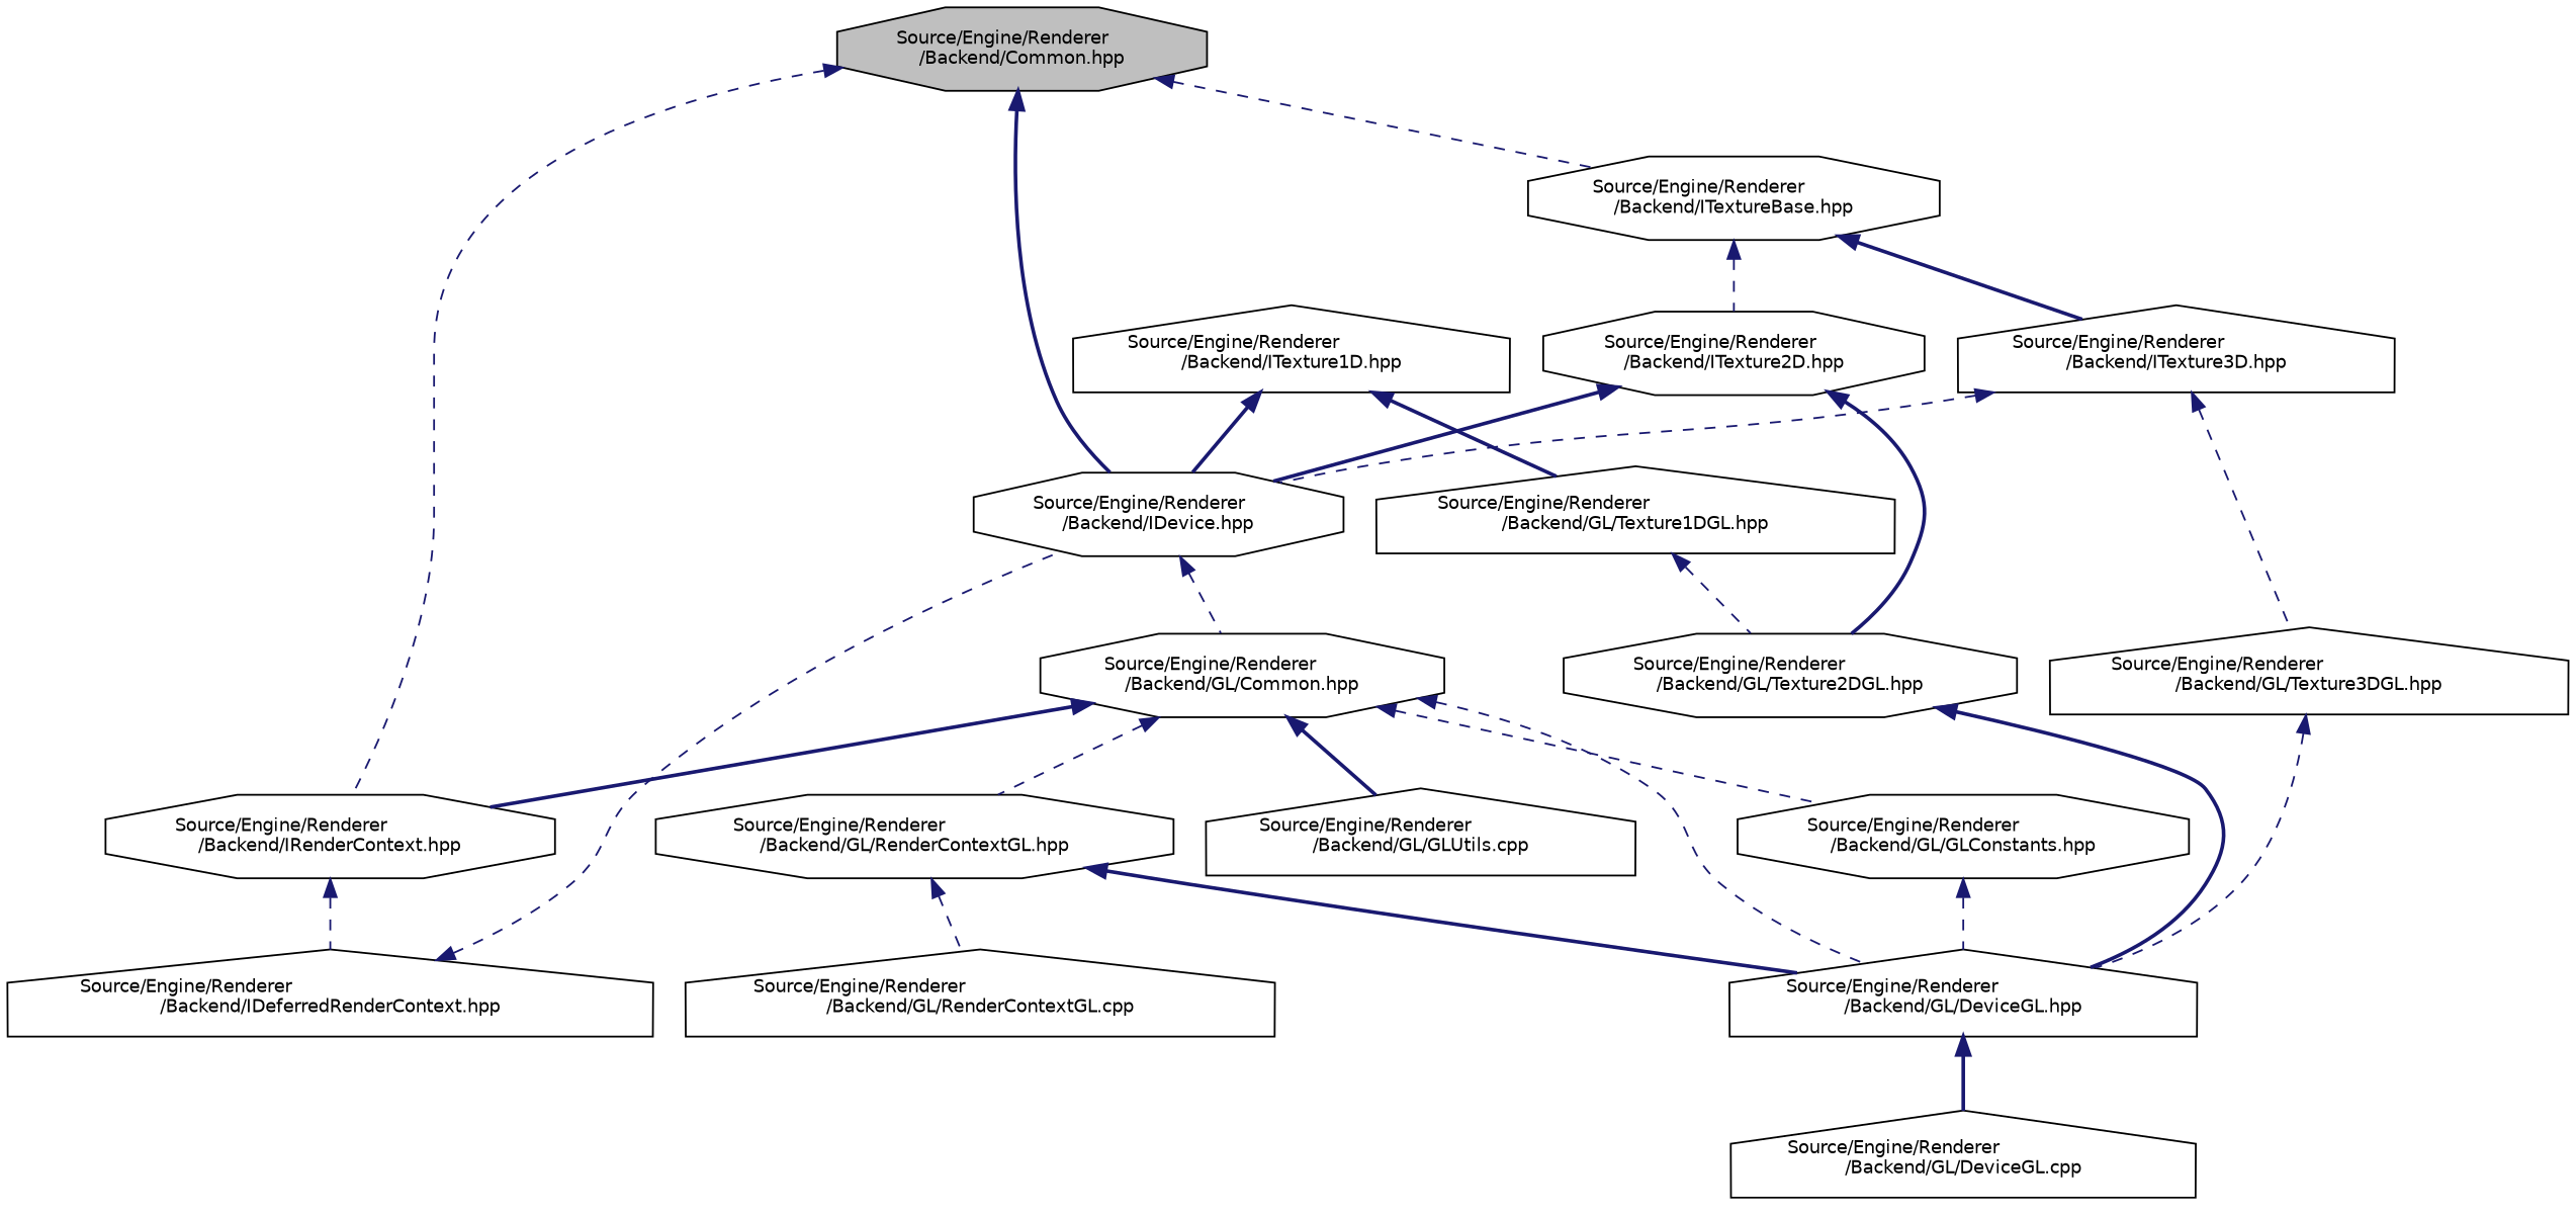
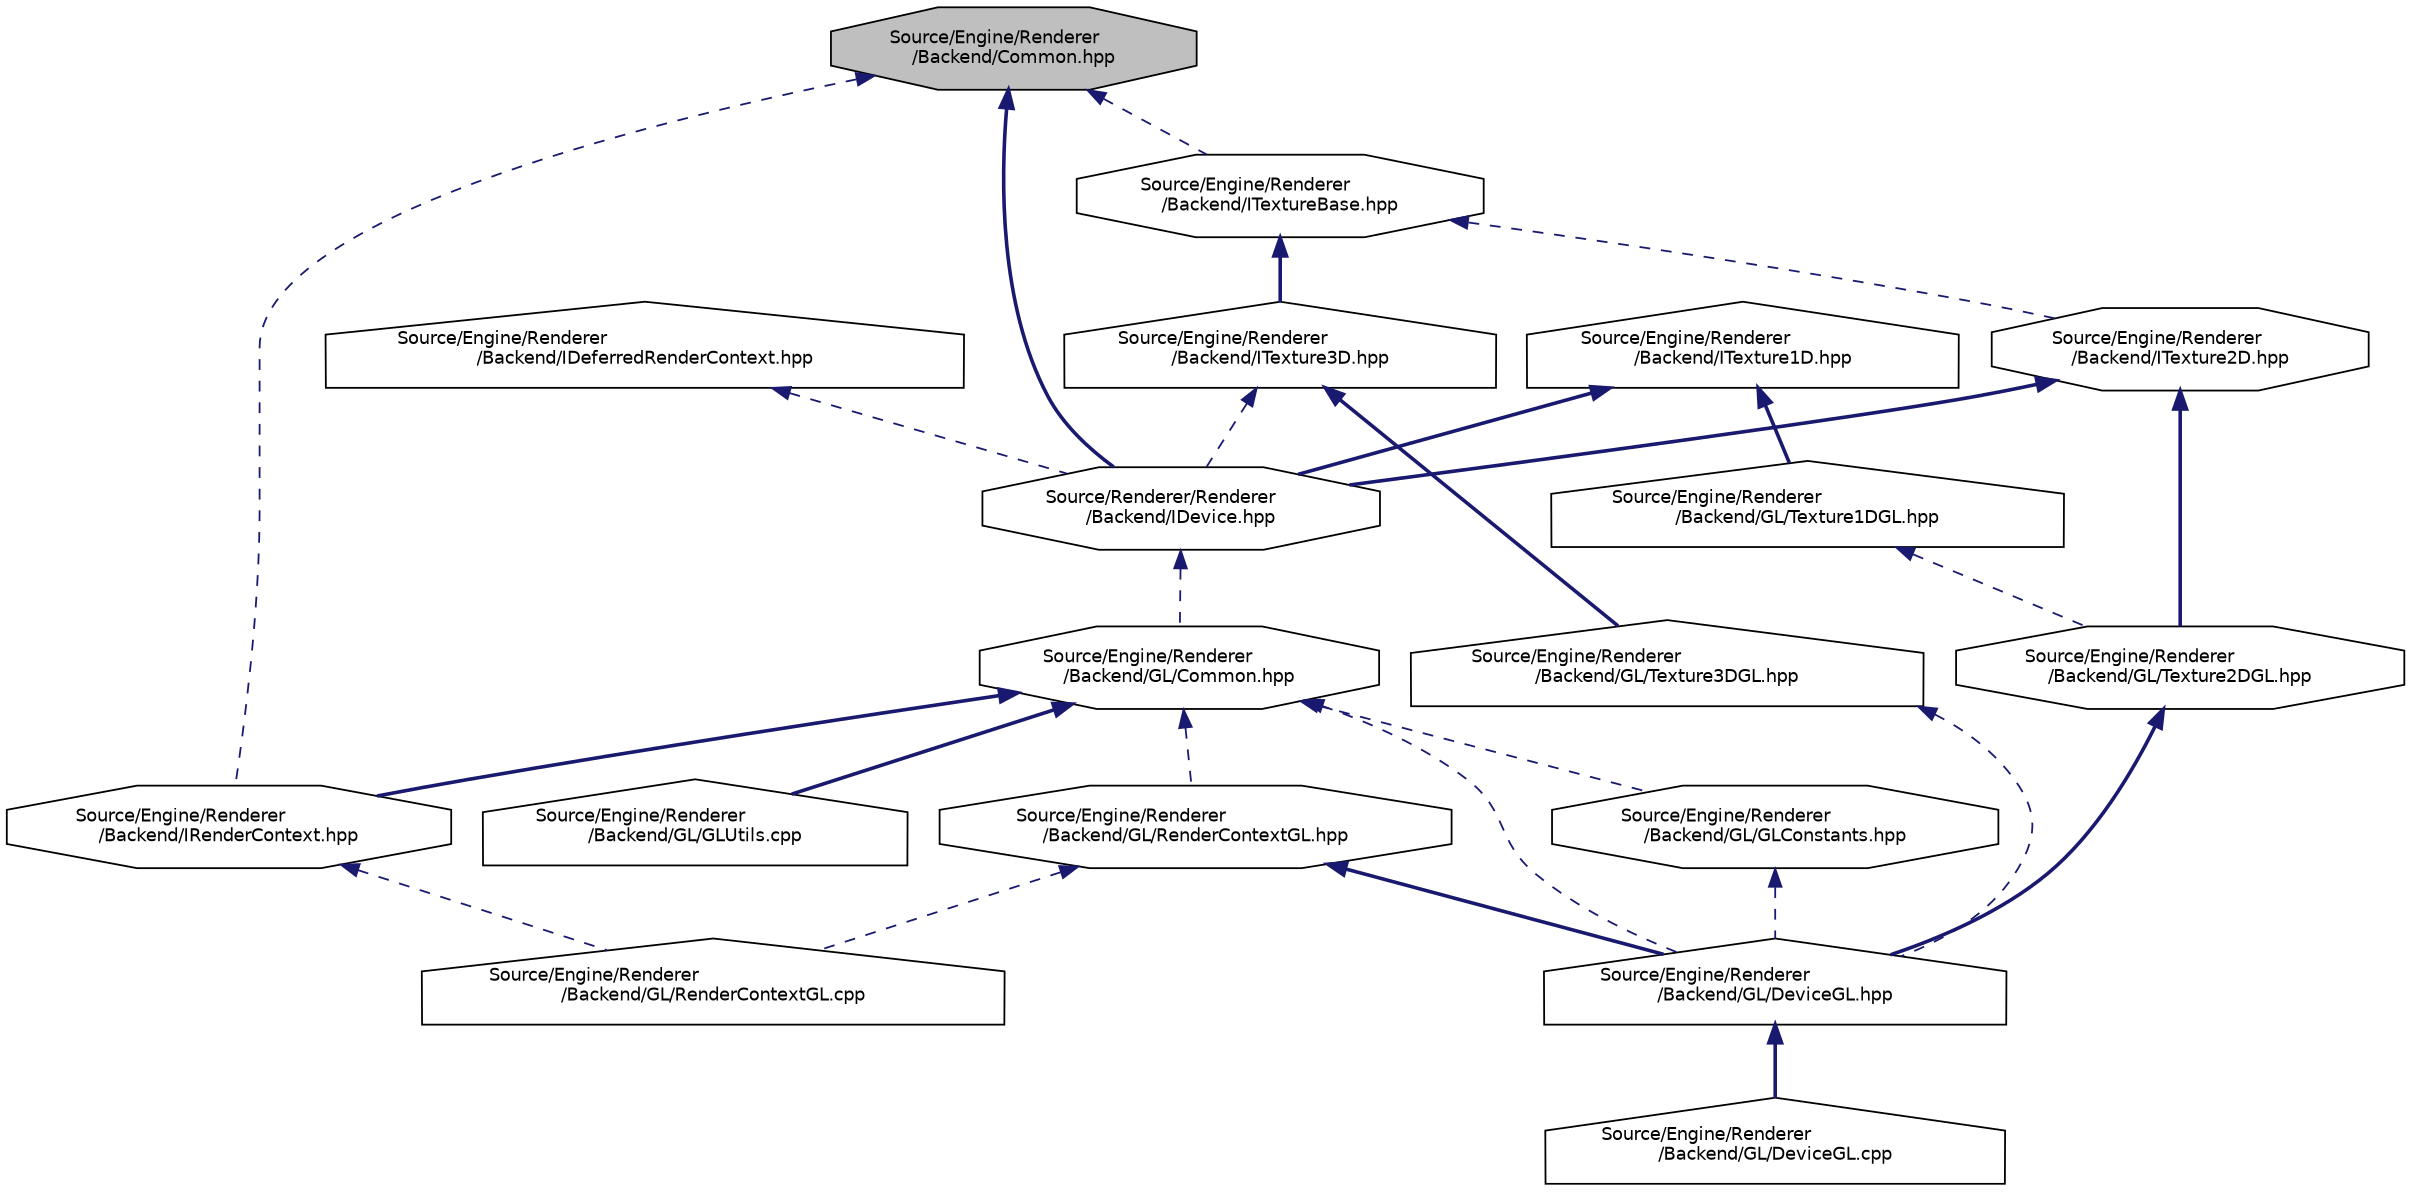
  digraph {
    node [color=black fillcolor=white fontname=Helvetica fontsize=10 shape=octagon style=filled]
    edge [color=midnightblue dir=back fontname=Helvetica fontsize=10 labelfontname=Helvetica labelfontsize=10 style=dashed]
    n1 [fillcolor=grey75 fontcolor=black height=0.2 label="Source/Engine/Renderer\l/Backend/Common.hpp" width=0.4]
-   n2 [height=0.2 label="Source/Engine/Renderer\l/Backend/IDevice.hpp" width=0.4]
+   n2 [height=0.2 label="Source/Renderer/Renderer\l/Backend/IDevice.hpp" width=0.4]
    n3 [height=0.2 label="Source/Engine/Renderer\l/Backend/ITextureBase.hpp" width=0.4]
    n4 [height=0.2 label="Source/Engine/Renderer\l/Backend/IRenderContext.hpp" width=0.4]
    n5 [height=0.2 label="Source/Engine/Renderer\l/Backend/GL/Common.hpp" width=0.4]
    n6 [height=0.2 label="Source/Engine/Renderer\l/Backend/ITexture2D.hpp" width=0.4]
    n7 [height=0.2 label="Source/Engine/Renderer\l/Backend/ITexture3D.hpp" shape=house width=0.4]
    n8 [height=0.2 label="Source/Engine/Renderer\l/Backend/IDeferredRenderContext.hpp" shape=house width=0.4]
    n9 [height=0.2 label="Source/Engine/Renderer\l/Backend/GL/DeviceGL.hpp" shape=house width=0.4]
    n10 [height=0.2 label="Source/Engine/Renderer\l/Backend/GL/RenderContextGL.hpp" width=0.4]
    n11 [height=0.2 label="Source/Engine/Renderer\l/Backend/GL/GLConstants.hpp" width=0.4]
    n12 [height=0.2 label="Source/Engine/Renderer\l/Backend/GL/GLUtils.cpp" shape=house width=0.4]
    n13 [height=0.2 label="Source/Engine/Renderer\l/Backend/GL/DeviceGL.cpp" shape=house width=0.4]
    n14 [height=0.2 label="Source/Engine/Renderer\l/Backend/GL/RenderContextGL.cpp" shape=house width=0.4]
    n15 [height=0.2 label="Source/Engine/Renderer\l/Backend/ITexture1D.hpp" shape=house width=0.4]
    n16 [height=0.2 label="Source/Engine/Renderer\l/Backend/GL/Texture1DGL.hpp" shape=house width=0.4]
    n17 [height=0.2 label="Source/Engine/Renderer\l/Backend/GL/Texture2DGL.hpp" width=0.4]
    n18 [height=0.2 label="Source/Engine/Renderer\l/Backend/GL/Texture3DGL.hpp" shape=house width=0.4]
    n1 -> n2 [style=bold]
    n1 -> n3
    n1 -> n4
    n2 -> n5
    n3 -> n6
    n3 -> n7 [style=bold]
-   n4 -> n8
+   n4 -> n14
    n5 -> n4 [style=bold]
    n5 -> n9
    n5 -> n10
    n5 -> n11
    n5 -> n12 [style=bold]
    n6 -> n2 [style=bold]
    n6 -> n17 [style=bold]
    n7 -> n2
-   n7 -> n18
+   n7 -> n18 [style=bold]
    n8 -> n2
    n9 -> n13 [style=bold]
    n10 -> n9 [style=bold]
    n10 -> n14
    n11 -> n9
    n15 -> n2 [style=bold]
    n15 -> n16 [style=bold]
    n16 -> n17
    n17 -> n9 [style=bold]
    n18 -> n9
  }
